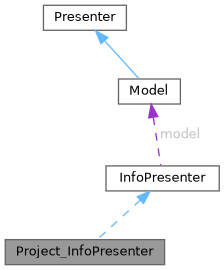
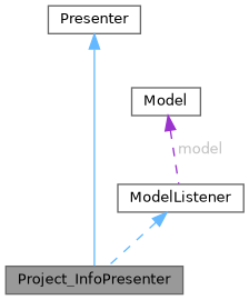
  digraph {
    node [color=gray40 fillcolor=white fontname=Helvetica fontsize=10 shape=box style=filled]
    edge [color=steelblue1 dir=back fontname=Helvetica fontsize=10 labelfontname=Helvetica labelfontsize=10 style=dashed]
    n1 [fillcolor=grey60 fontcolor=black height=0.2 label=Project_InfoPresenter width=0.4]
    n2 [height=0.2 label=Presenter width=0.4]
-   n3 [height=0.2 label=InfoPresenter width=0.4]
+   n3 [height=0.2 label=ModelListener width=0.4]
    n4 [height=0.2 label=Model width=0.4]
-   n2 -> n4 [style=solid]
+   n2 -> n1 [style=solid]
    n3 -> n1
    n4 -> n3 [color=darkorchid3 fontcolor=grey label=" model"]
  }
